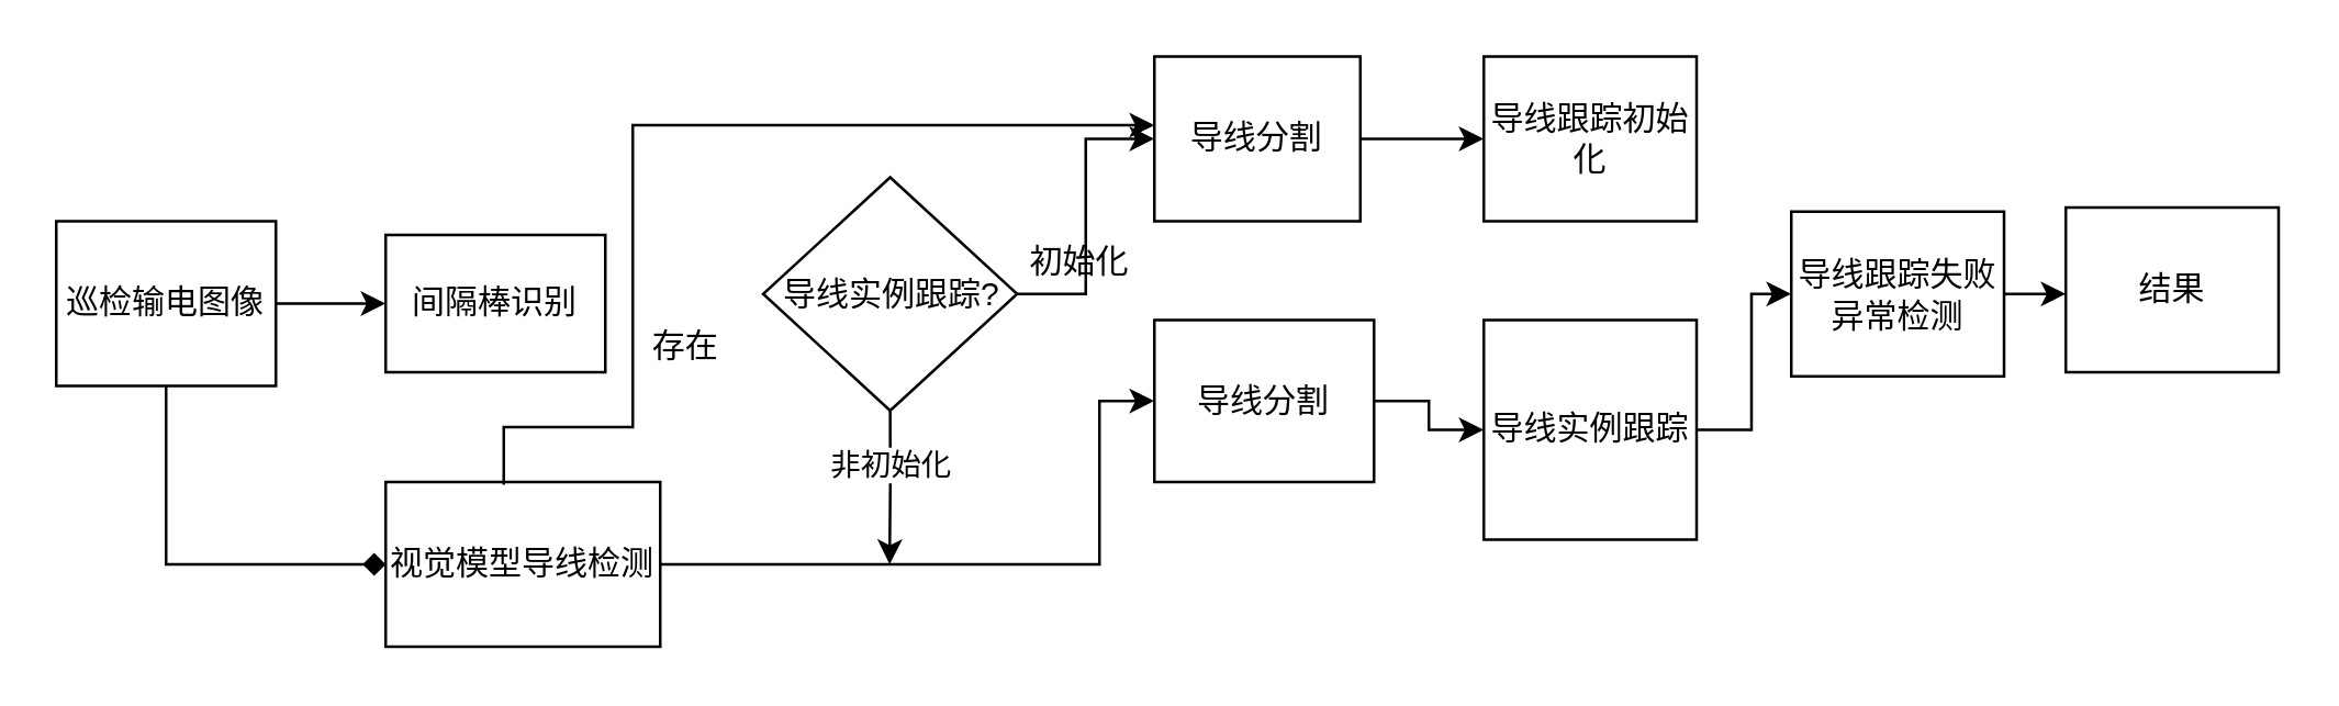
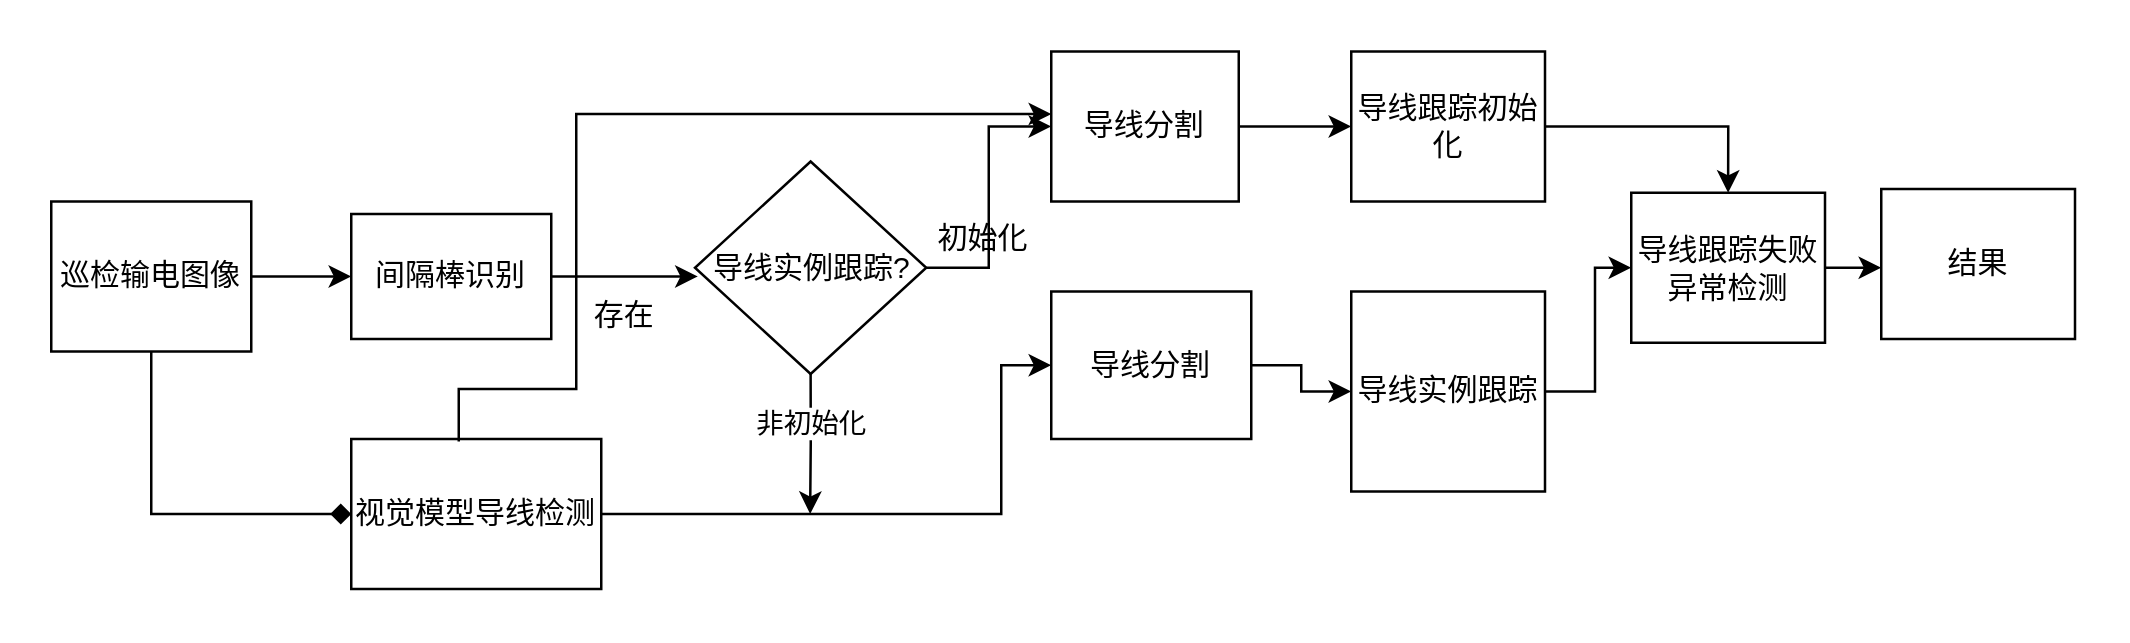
  <mxCell id="0" />
  <mxCell id="1" parent="0" />
  <mxCell id="2" style="edgeStyle=orthogonalEdgeStyle;rounded=0;orthogonalLoop=1;jettySize=auto;html=1;exitX=1;exitY=0.5;exitDx=0;exitDy=0;entryX=0;entryY=0.5;entryDx=0;entryDy=0;" edge="1" parent="1" source="4" target="10"><mxGeometry relative="1" as="geometry" /></mxCell>
  <mxCell id="3" style="edgeStyle=orthogonalEdgeStyle;rounded=0;orthogonalLoop=1;jettySize=auto;html=1;exitX=0.5;exitY=1;exitDx=0;exitDy=0;entryX=0;entryY=0.5;entryDx=0;entryDy=0;endArrow=diamond;" edge="1" parent="1" source="4" target="6"><mxGeometry relative="1" as="geometry" /></mxCell>
  <mxCell id="4" value="巡检输电图像" style="rounded=0;whiteSpace=wrap;html=1;" vertex="1" parent="1"><mxGeometry x="20" y="80" width="80" height="60" as="geometry" /></mxCell>
  <mxCell id="5" style="edgeStyle=orthogonalEdgeStyle;rounded=0;orthogonalLoop=1;jettySize=auto;html=1;exitX=1;exitY=0.5;exitDx=0;exitDy=0;entryX=0;entryY=0.5;entryDx=0;entryDy=0;" edge="1" parent="1" source="6" target="22"><mxGeometry relative="1" as="geometry"><Array as="points"><mxPoint x="400" y="205" /><mxPoint x="400" y="145" /></Array></mxGeometry></mxCell>
  <mxCell id="6" value="视觉模型导线检测" style="rounded=0;whiteSpace=wrap;html=1;" vertex="1" parent="1"><mxGeometry x="140" y="175" width="100" height="60" as="geometry" /></mxCell>
  <mxCell id="7" style="edgeStyle=orthogonalEdgeStyle;rounded=0;orthogonalLoop=1;jettySize=auto;html=1;exitX=1;exitY=0.5;exitDx=0;exitDy=0;" edge="1" parent="1" source="8" target="25"><mxGeometry relative="1" as="geometry" /></mxCell>
  <mxCell id="8" value="导线实例跟踪" style="rounded=0;whiteSpace=wrap;html=1;" vertex="1" parent="1"><mxGeometry x="540" y="116" width="77.5" height="80" as="geometry" /></mxCell>
+ <mxCell id="9" style="edgeStyle=orthogonalEdgeStyle;rounded=0;orthogonalLoop=1;jettySize=auto;html=1;exitX=1;exitY=0.5;exitDx=0;exitDy=0;entryX=0.012;entryY=0.541;entryDx=0;entryDy=0;entryPerimeter=0;" edge="1" parent="1" source="10" target="14"><mxGeometry relative="1" as="geometry" /></mxCell>
  <mxCell id="10" value="间隔棒识别" style="rounded=0;whiteSpace=wrap;html=1;" vertex="1" parent="1"><mxGeometry x="140" y="85" width="80" height="50" as="geometry" /></mxCell>
  <mxCell id="11" value="" style="edgeStyle=orthogonalEdgeStyle;rounded=0;orthogonalLoop=1;jettySize=auto;html=1;exitX=1;exitY=0.5;exitDx=0;exitDy=0;entryX=0;entryY=0.5;entryDx=0;entryDy=0;" edge="1" parent="1" source="14" target="20"><mxGeometry relative="1" as="geometry"><mxPoint x="390" y="113" as="sourcePoint" /></mxGeometry></mxCell>
  <mxCell id="12" style="edgeStyle=orthogonalEdgeStyle;rounded=0;orthogonalLoop=1;jettySize=auto;html=1;exitX=0.5;exitY=1;exitDx=0;exitDy=0;" edge="1" parent="1" source="14"><mxGeometry relative="1" as="geometry"><mxPoint x="323.556" y="205" as="targetPoint" /></mxGeometry></mxCell>
  <mxCell id="13" value="非初始化" style="edgeLabel;html=1;align=center;verticalAlign=middle;resizable=0;points=[];" vertex="1" connectable="0" parent="12"><mxGeometry x="-0.284" relative="1" as="geometry"><mxPoint as="offset" /></mxGeometry></mxCell>
  <mxCell id="14" value="&lt;span&gt;导线实例跟踪?&lt;/span&gt;" style="rhombus;whiteSpace=wrap;html=1;" vertex="1" parent="1"><mxGeometry x="277.5" y="64" width="92.5" height="85" as="geometry" /></mxCell>
+ <mxCell id="15" style="edgeStyle=orthogonalEdgeStyle;rounded=0;orthogonalLoop=1;jettySize=auto;html=1;exitX=1;exitY=0.5;exitDx=0;exitDy=0;entryX=0.5;entryY=0;entryDx=0;entryDy=0;" edge="1" parent="1" source="16" target="25"><mxGeometry relative="1" as="geometry" /></mxCell>
  <mxCell id="16" value="导线跟踪初始化" style="rounded=0;whiteSpace=wrap;html=1;" vertex="1" parent="1"><mxGeometry x="540" y="20" width="77.5" height="60" as="geometry" /></mxCell>
  <mxCell id="17" value="存在" style="text;html=1;strokeColor=none;fillColor=none;align=center;verticalAlign=middle;whiteSpace=wrap;rounded=0;" vertex="1" parent="1"><mxGeometry x="227.5" y="115" width="42.5" height="21" as="geometry" /></mxCell>
  <mxCell id="18" value="初始化" style="text;html=1;strokeColor=none;fillColor=none;align=center;verticalAlign=middle;whiteSpace=wrap;rounded=0;" vertex="1" parent="1"><mxGeometry x="370" y="80" width="46" height="30" as="geometry" /></mxCell>
  <mxCell id="19" style="edgeStyle=orthogonalEdgeStyle;rounded=0;orthogonalLoop=1;jettySize=auto;html=1;exitX=1;exitY=0.5;exitDx=0;exitDy=0;entryX=0;entryY=0.5;entryDx=0;entryDy=0;" edge="1" parent="1" source="20" target="16"><mxGeometry relative="1" as="geometry" /></mxCell>
  <mxCell id="20" value="导线分割" style="rounded=0;whiteSpace=wrap;html=1;" vertex="1" parent="1"><mxGeometry x="420" y="20" width="75" height="60" as="geometry" /></mxCell>
  <mxCell id="21" style="edgeStyle=orthogonalEdgeStyle;rounded=0;orthogonalLoop=1;jettySize=auto;html=1;exitX=1;exitY=0.5;exitDx=0;exitDy=0;entryX=0;entryY=0.5;entryDx=0;entryDy=0;" edge="1" parent="1" source="22" target="8"><mxGeometry relative="1" as="geometry" /></mxCell>
  <mxCell id="22" value="导线分割" style="rounded=0;whiteSpace=wrap;html=1;" vertex="1" parent="1"><mxGeometry x="420" y="116" width="80" height="59" as="geometry" /></mxCell>
  <mxCell id="23" style="edgeStyle=orthogonalEdgeStyle;rounded=0;orthogonalLoop=1;jettySize=auto;html=1;exitX=1;exitY=0.5;exitDx=0;exitDy=0;entryX=0;entryY=0.417;entryDx=0;entryDy=0;entryPerimeter=0;" edge="1" parent="1" target="20"><mxGeometry relative="1" as="geometry"><mxPoint x="183" y="175.97" as="sourcePoint" /><mxPoint x="363" y="116.47" as="targetPoint" /><Array as="points"><mxPoint x="183" y="155" /><mxPoint x="230" y="155" /><mxPoint x="230" y="45" /></Array></mxGeometry></mxCell>
  <mxCell id="24" style="edgeStyle=orthogonalEdgeStyle;rounded=0;orthogonalLoop=1;jettySize=auto;html=1;exitX=1;exitY=0.5;exitDx=0;exitDy=0;" edge="1" parent="1" source="25"><mxGeometry relative="1" as="geometry"><mxPoint x="752" y="106.615" as="targetPoint" /></mxGeometry></mxCell>
  <mxCell id="25" value="导线跟踪失败异常检测" style="rounded=0;whiteSpace=wrap;html=1;" vertex="1" parent="1"><mxGeometry x="652" y="76.5" width="77.5" height="60" as="geometry" /></mxCell>
  <mxCell id="26" value="结果" style="rounded=0;whiteSpace=wrap;html=1;" vertex="1" parent="1"><mxGeometry x="752" y="75" width="77.5" height="60" as="geometry" /></mxCell>
